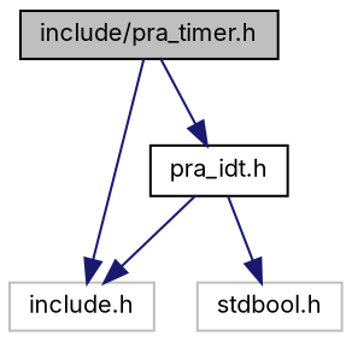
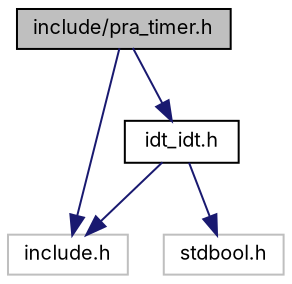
  digraph {
    fontname=Inter
    node [color=black fontname=Inter fontsize=10 shape=record]
    edge [color=midnightblue fontname=Inter fontsize=10 labelfontname=Helvetica labelfontsize=10 style=solid]
    n1 [fillcolor=grey75 fontcolor=black height=0.2 label="include/pra_timer.h" style=filled width=0.4]
    n2 [color=grey75 height=0.2 label="include.h" width=0.4]
-   n3 [height=0.2 label="pra_idt.h" width=0.4]
+   n3 [height=0.2 label="idt_idt.h" width=0.4]
    n4 [color=grey75 height=0.2 label="stdbool.h" width=0.4]
    n1 -> n2
    n1 -> n3
    n3 -> n2
    n3 -> n4
  }
